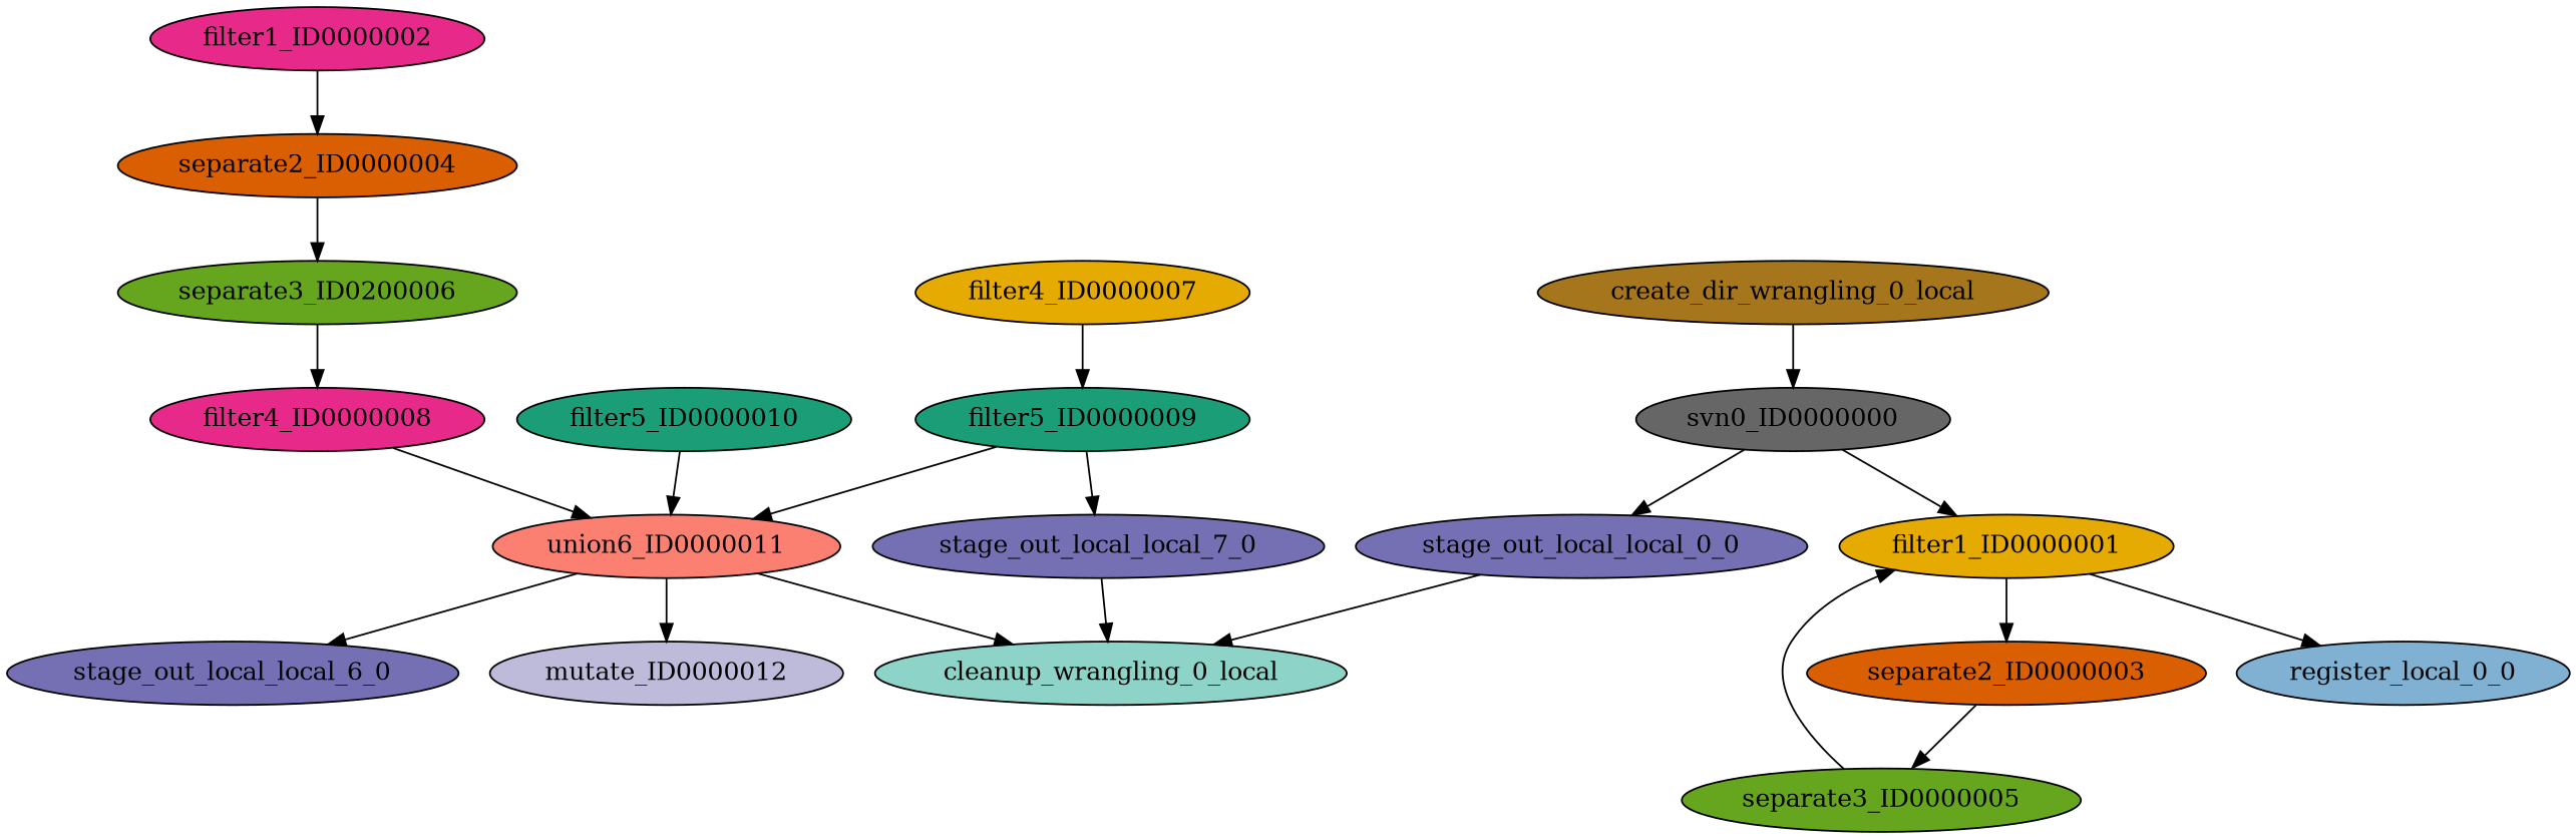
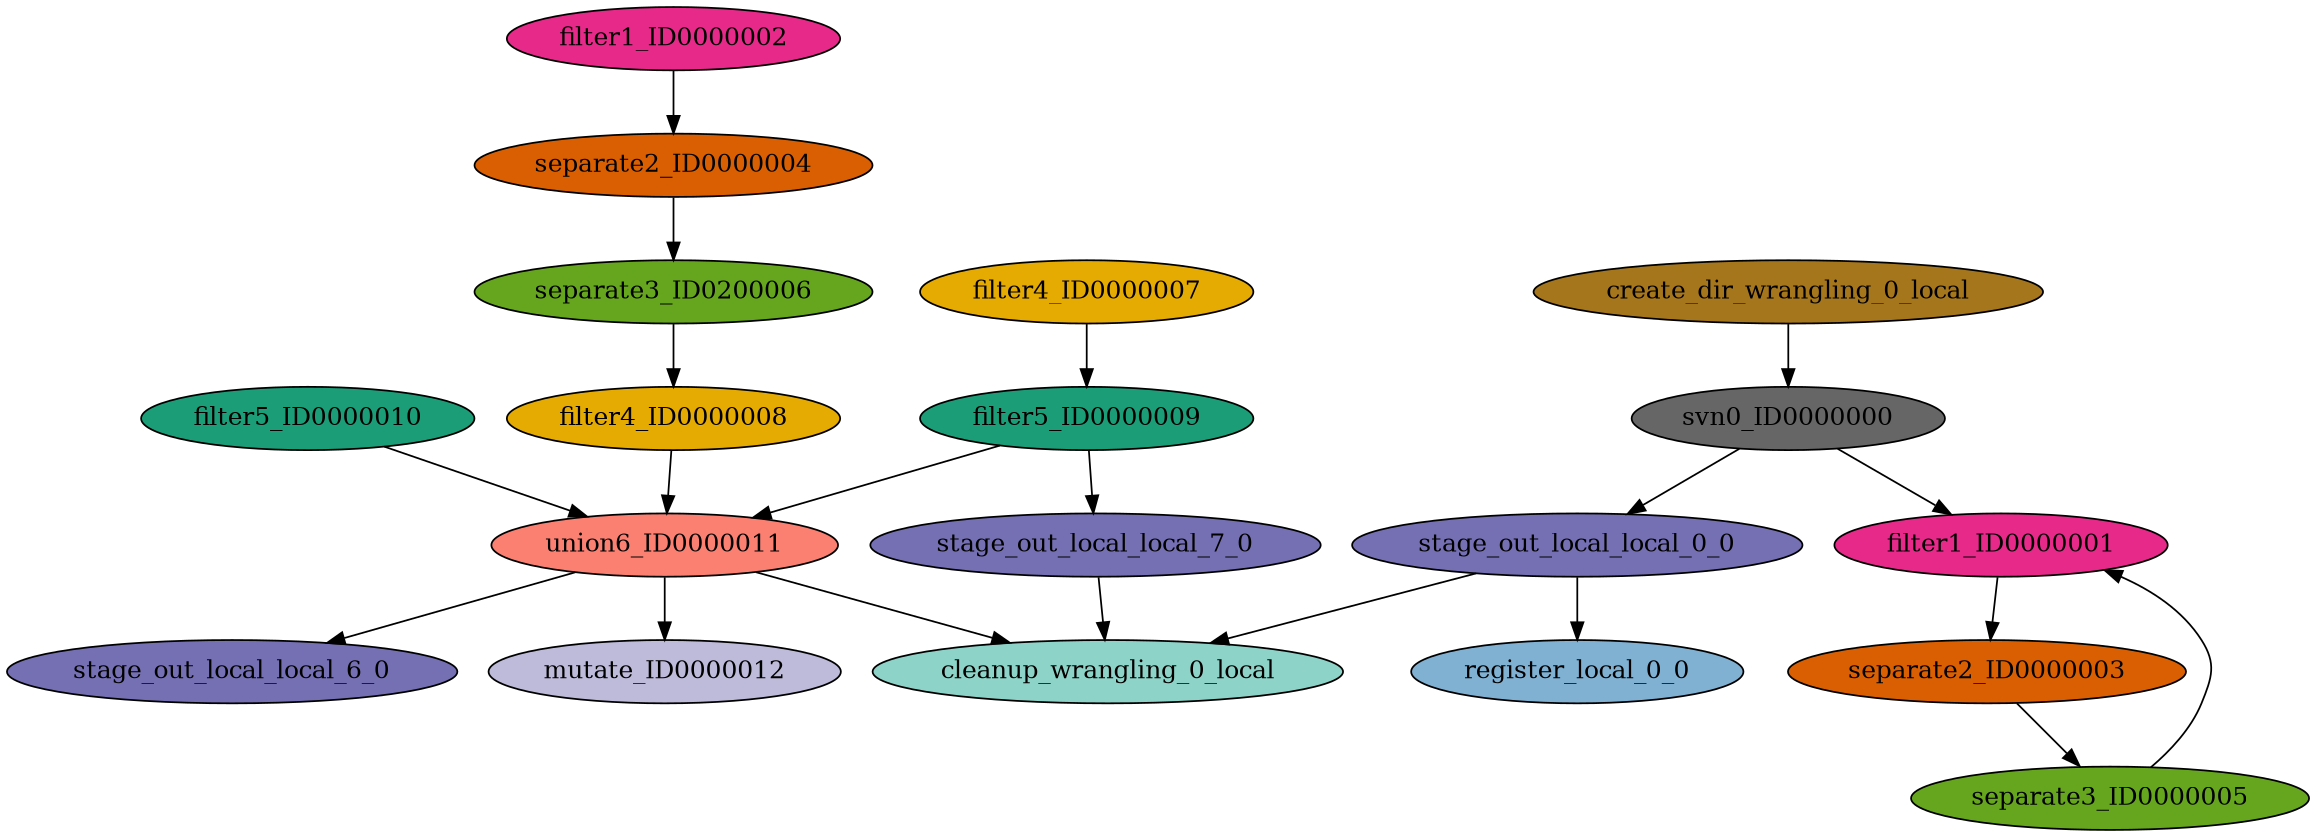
  digraph {
    node [color="#000000" fillcolor="#7570b3" shape=ellipse style=filled]
    edge [arrowhead=normal arrowsize=1.0 color="#000000"]
    n1 [fillcolor="#1b9e77" label=filter5_ID0000010]
    n2 [fillcolor="#fb8072" label=union6_ID0000011]
    n3 [fillcolor="#8dd3c7" label=cleanup_wrangling_0_local]
    n4 [label=stage_out_local_local_6_0]
    n5 [fillcolor="#bebada" label=mutate_ID0000012]
    n6 [fillcolor="#d95f02" label=separate2_ID0000003]
    n7 [fillcolor="#66a61e" label=separate3_ID0000005]
-   n8 [fillcolor="#e6ab02" label=filter1_ID0000001]
+   n8 [fillcolor="#e7298a" label=filter1_ID0000001]
    n9 [fillcolor="#d95f02" label=separate2_ID0000004]
    n10 [fillcolor="#66a61e" label=separate3_ID0200006]
-   n11 [fillcolor="#e7298a" label=filter4_ID0000008]
+   n11 [fillcolor="#e6ab02" label=filter4_ID0000008]
    n12 [label=stage_out_local_local_0_0]
    n13 [fillcolor="#80b1d3" label=register_local_0_0]
    n14 [fillcolor="#e6ab02" label=filter4_ID0000007]
    n15 [fillcolor="#1b9e77" label=filter5_ID0000009]
    n16 [label=stage_out_local_local_7_0]
    n17 [fillcolor="#a6761d" label=create_dir_wrangling_0_local]
    n18 [fillcolor="#666666" label=svn0_ID0000000]
    n19 [fillcolor="#e7298a" label=filter1_ID0000002]
    n1 -> n2
    n2 -> n3
    n2 -> n4
    n2 -> n5
    n6 -> n7
    n7 -> n8
    n8 -> n6
    n9 -> n10
    n10 -> n11
    n11 -> n2
    n12 -> n3
-   n8 -> n13
+   n12 -> n13
    n14 -> n15
    n15 -> n2
    n15 -> n16
    n16 -> n3
    n17 -> n18
    n18 -> n8
    n18 -> n12
    n19 -> n9
  }
